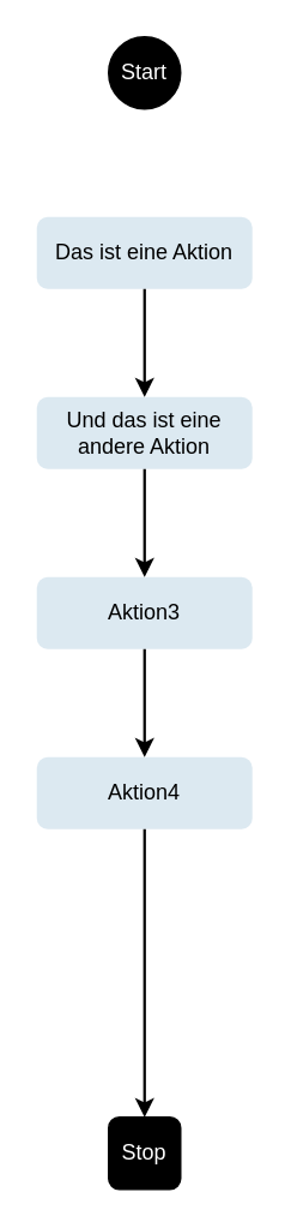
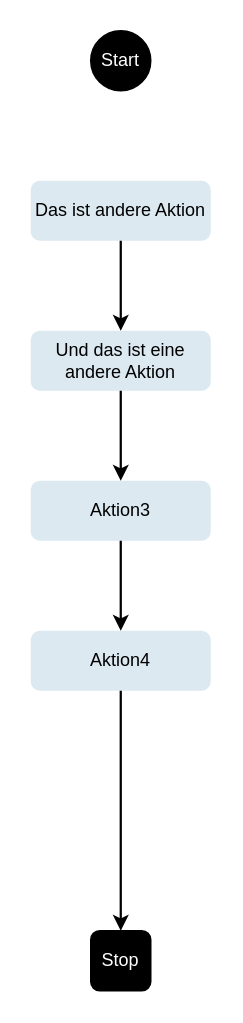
  <mxCell id="0" />
  <mxCell id="1" parent="0" />
  <mxCell id="2" value="Start" style="ellipse;whiteSpace=wrap;html=1;aspect=fixed;fillColor=#000000;fontColor=#ffffff;" vertex="1" parent="1"><mxGeometry x="60" y="20" width="40" height="40" as="geometry" /></mxCell>
- <mxCell id="3" value="Das ist eine Aktion" style="rounded=1;whiteSpace=wrap;html=1;strokeColor=none;fillColor=#DCE9F1;" vertex="1" parent="1"><mxGeometry x="20" y="120" width="120" height="40" as="geometry" /></mxCell>
+ <mxCell id="3" value="Das ist andere Aktion" style="rounded=1;whiteSpace=wrap;html=1;strokeColor=none;fillColor=#DCE9F1;" vertex="1" parent="1"><mxGeometry x="20" y="120" width="120" height="40" as="geometry" /></mxCell>
  <mxCell id="4" value="Und das ist eine andere Aktion" style="rounded=1;whiteSpace=wrap;html=1;strokeColor=none;fillColor=#DCE9F1;" vertex="1" parent="1"><mxGeometry x="20" y="220" width="120" height="40" as="geometry" /></mxCell>
  <mxCell id="5" value="Aktion3" style="rounded=1;whiteSpace=wrap;html=1;strokeColor=none;fillColor=#DCE9F1;" vertex="1" parent="1"><mxGeometry x="20" y="320" width="120" height="40" as="geometry" /></mxCell>
  <mxCell id="6" value="Aktion4" style="rounded=1;whiteSpace=wrap;html=1;strokeColor=none;fillColor=#DCE9F1;" vertex="1" parent="1"><mxGeometry x="20" y="420" width="120" height="40" as="geometry" /></mxCell>
  <mxCell id="7" value="Stop" style="whiteSpace=wrap;html=1;aspect=fixed;fillColor=#000000;fontColor=#ffffff;rounded=1;" vertex="1" parent="1"><mxGeometry x="60" y="620" width="40" height="40" as="geometry" /></mxCell>
  <mxCell id="8" value="" edge="1" source="3" target="4" parent="1" style="edgeStyle=elbowEdgeStyle;elbow=vertical;strokeWidth=1.5;"><mxGeometry relative="1" as="geometry" /></mxCell>
  <mxCell id="9" value="" edge="1" source="4" target="5" parent="1" style="edgeStyle=elbowEdgeStyle;elbow=vertical;strokeWidth=1.5;"><mxGeometry relative="1" as="geometry" /></mxCell>
  <mxCell id="10" value="" edge="1" source="5" target="6" parent="1" style="edgeStyle=elbowEdgeStyle;elbow=vertical;strokeWidth=1.5;"><mxGeometry relative="1" as="geometry" /></mxCell>
  <mxCell id="11" value="" edge="1" source="6" target="7" parent="1" style="edgeStyle=elbowEdgeStyle;elbow=vertical;strokeWidth=1.5;"><mxGeometry relative="1" as="geometry" /></mxCell>
